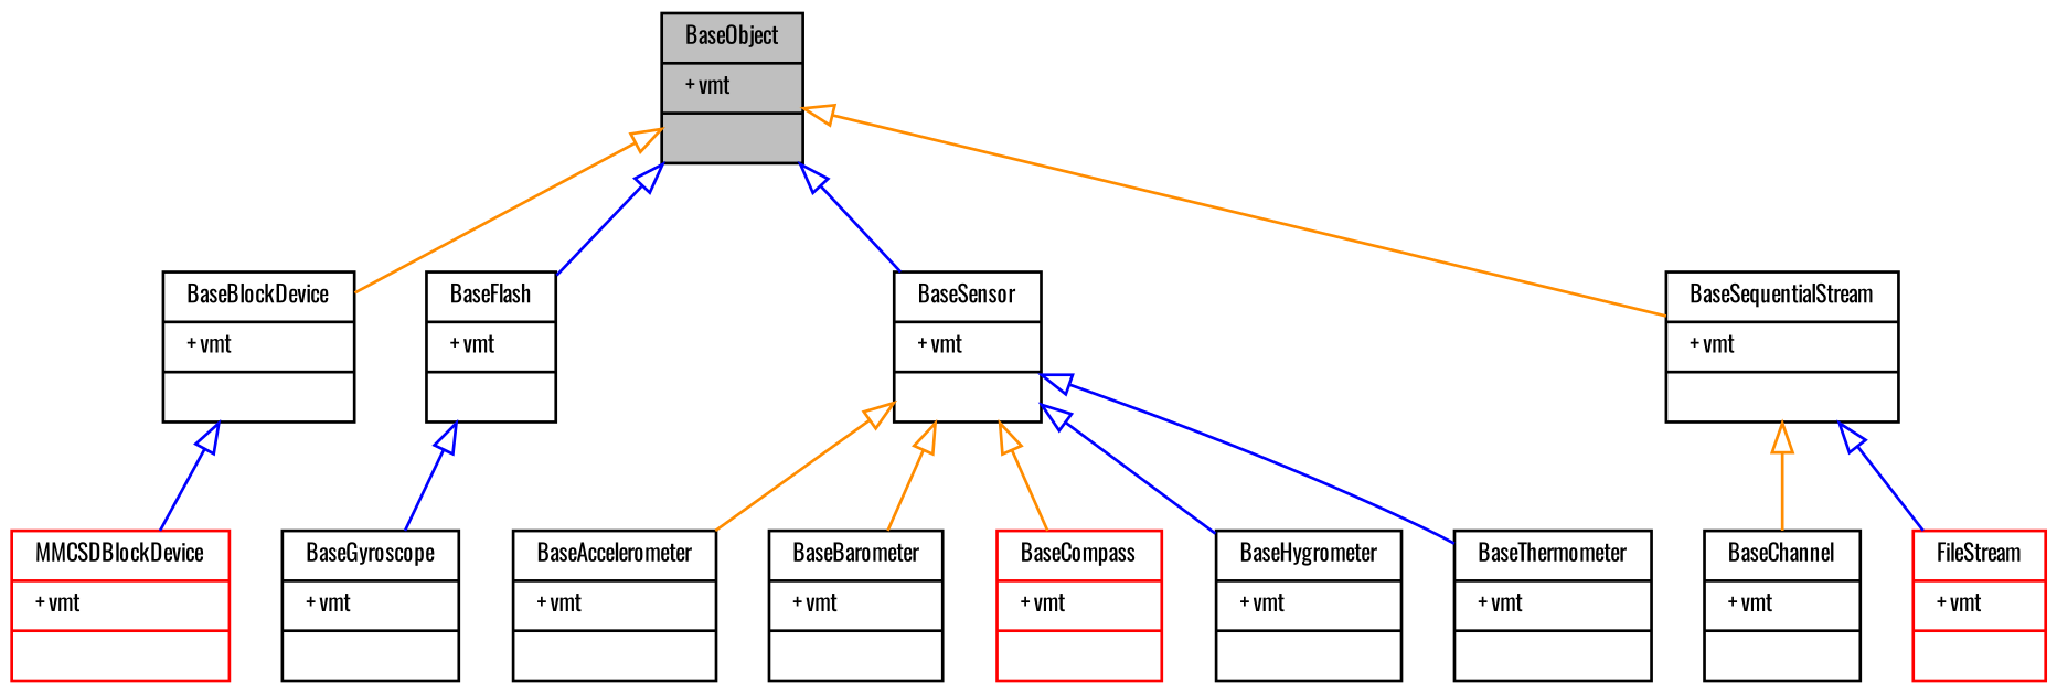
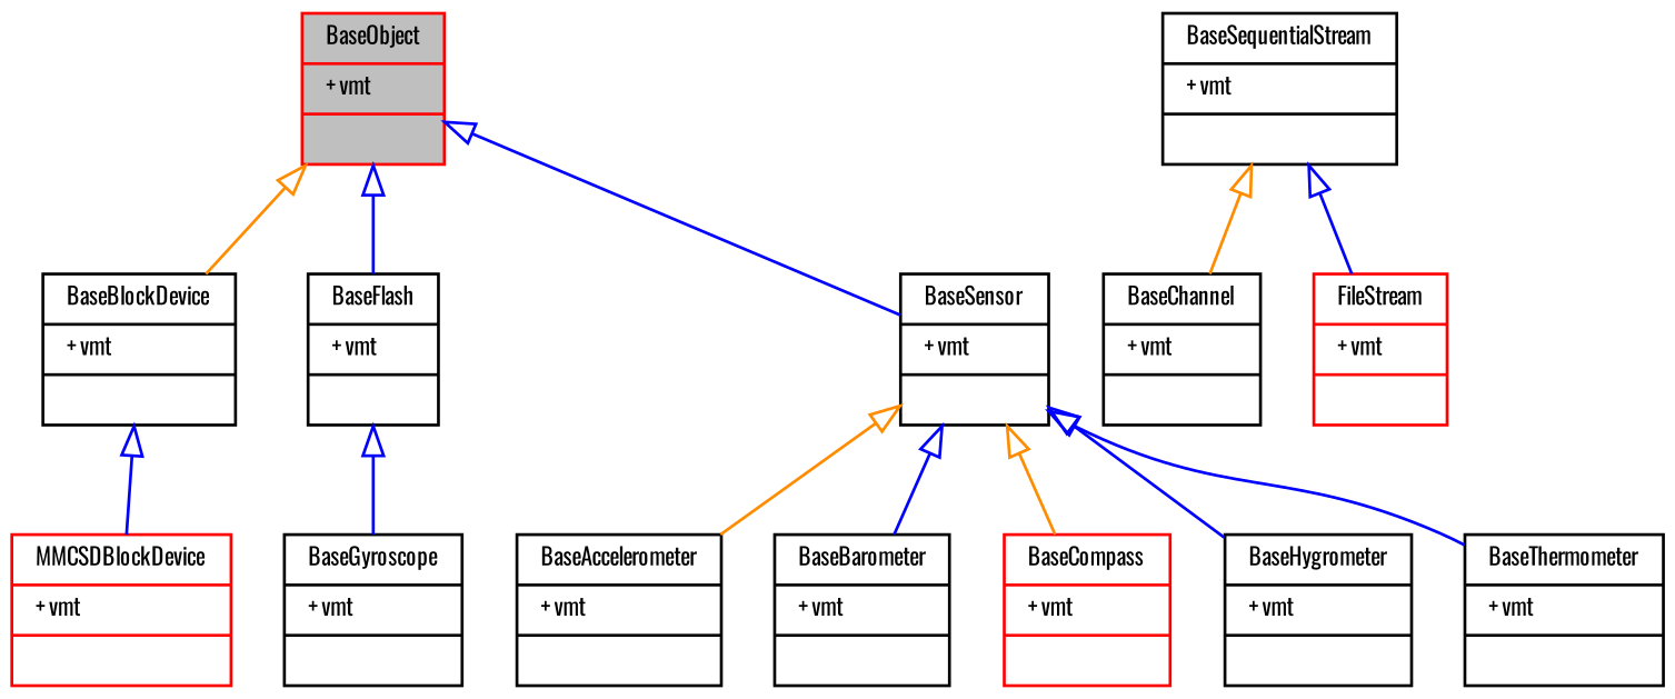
  digraph {
    fontname=Oswald
    node [color=black fontname=Oswald fontsize=8 shape=record]
    edge [arrowtail=onormal color=blue dir=back fontname=Oswald fontsize=8 labelfontname=Helvetica labelfontsize=8 style=solid]
-   n1 [fillcolor=grey75 fontcolor=black height=0.2 label="{BaseObject\n|+ vmt\l|}" style=filled width=0.4]
+   n1 [color=red fillcolor=grey75 fontcolor=black height=0.2 label="{BaseObject\n|+ vmt\l|}" style=filled width=0.4]
    n2 [height=0.2 label="{BaseBlockDevice\n|+ vmt\l|}" width=0.4]
    n3 [height=0.2 label="{BaseFlash\n|+ vmt\l|}" width=0.4]
    n4 [height=0.2 label="{BaseSensor\n|+ vmt\l|}" width=0.4]
    n5 [height=0.2 label="{BaseSequentialStream\n|+ vmt\l|}" width=0.4]
    n6 [color=red height=0.2 label="{MMCSDBlockDevice\n|+ vmt\l|}" width=0.4]
    n7 [height=0.2 label="{BaseGyroscope\n|+ vmt\l|}" width=0.4]
    n8 [height=0.2 label="{BaseAccelerometer\n|+ vmt\l|}" width=0.4]
    n9 [height=0.2 label="{BaseBarometer\n|+ vmt\l|}" width=0.4]
    n10 [color=red height=0.2 label="{BaseCompass\n|+ vmt\l|}" width=0.4]
    n11 [height=0.2 label="{BaseHygrometer\n|+ vmt\l|}" width=0.4]
    n12 [height=0.2 label="{BaseThermometer\n|+ vmt\l|}" width=0.4]
    n13 [height=0.2 label="{BaseChannel\n|+ vmt\l|}" width=0.4]
    n14 [color=red height=0.2 label="{FileStream\n|+ vmt\l|}" width=0.4]
    n1 -> n2 [color=darkorange]
    n1 -> n3
    n1 -> n4
-   n1 -> n5 [color=darkorange]
    n2 -> n6
    n3 -> n7
    n4 -> n8 [color=darkorange]
-   n4 -> n9 [color=darkorange]
+   n4 -> n9
    n4 -> n10 [color=darkorange]
    n4 -> n11
    n4 -> n12
    n5 -> n13 [color=darkorange]
    n5 -> n14
  }
